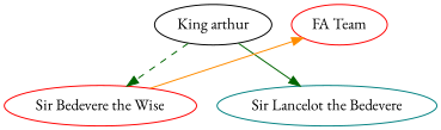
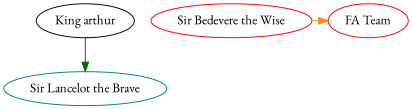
  digraph {
    fontname="EB Garamond"
    node [color=red fontname="EB Garamond"]
    edge [color=darkgreen fontname="EB Garamond" style=solid]
    n1 [color=black label="King arthur"]
    n2 [label="Sir Bedevere the Wise"]
-   n3 [color=teal label="Sir Lancelot the Bedevere"]
+   n3 [color=teal label="Sir Lancelot the Brave"]
    n4 [label="FA Team"]
-   n1 -> n2 [style=dashed]
    n1 -> n3
    n2 -> n4 [color=darkorange constraint=false]
  }
